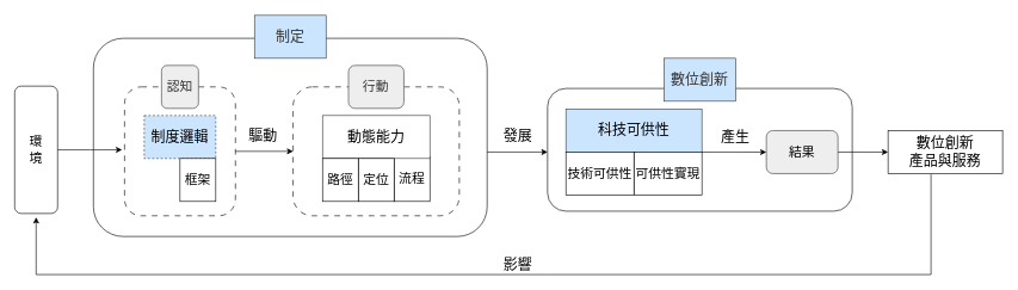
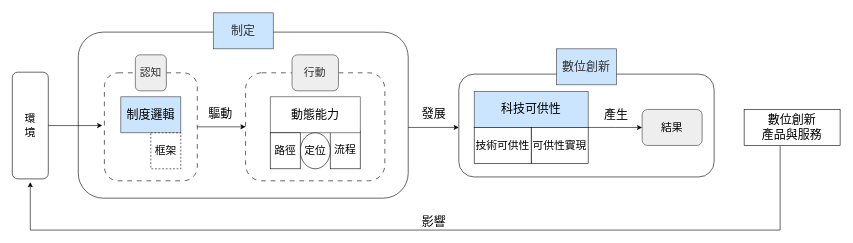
  <mxCell id="0" />
  <mxCell id="1" parent="0" />
  <mxCell id="2" value="&lt;font face=&quot;標楷體&quot; style=&quot;font-size: 18px;&quot;&gt;環&lt;/font&gt;&lt;div&gt;&lt;font face=&quot;標楷體&quot; style=&quot;font-size: 18px;&quot;&gt;境&lt;/font&gt;&lt;/div&gt;" style="rounded=1;whiteSpace=wrap;html=1;" parent="1" vertex="1"><mxGeometry x="20" y="119.79" width="60" height="177.86" as="geometry" /></mxCell>
  <mxCell id="3" value="" style="rounded=1;whiteSpace=wrap;html=1;movable=1;resizable=1;rotatable=1;deletable=1;editable=1;locked=0;connectable=1;strokeWidth=1;fontFamily=標楷體;fontSize=18;fontStyle=0;strokeColor=default;gradientColor=none;" parent="1" vertex="1"><mxGeometry x="764.38" y="123" width="425.62" height="171.43" as="geometry" /></mxCell>
  <mxCell id="4" style="edgeStyle=orthogonalEdgeStyle;rounded=0;orthogonalLoop=1;jettySize=auto;html=1;exitX=0.996;exitY=0.574;exitDx=0;exitDy=0;exitPerimeter=0;" parent="1" source="5" target="3" edge="1"><mxGeometry relative="1" as="geometry"><Array as="points"><mxPoint x="780" y="212" /><mxPoint x="780" y="212" /></Array></mxGeometry></mxCell>
  <mxCell id="5" value="" style="rounded=1;whiteSpace=wrap;html=1;movable=1;resizable=1;rotatable=1;deletable=1;editable=1;locked=0;connectable=1;strokeWidth=1;fontFamily=標楷體;fontSize=18;fontStyle=0" parent="1" vertex="1"><mxGeometry x="130" y="53" width="550" height="276.79" as="geometry" /></mxCell>
  <mxCell id="6" value="&lt;font style=&quot;font-size: 20px;&quot; color=&quot;#333333&quot;&gt;&lt;span&gt;制定&lt;/span&gt;&lt;/font&gt;" style="rounded=0;whiteSpace=wrap;html=1;strokeColor=#36393d;fillColor=#cce5ff;fontFamily=標楷體;fontSize=18;fontStyle=0;align=center;verticalAlign=middle;" parent="1" vertex="1"><mxGeometry x="355" y="20.86" width="100" height="60" as="geometry" /></mxCell>
  <mxCell id="7" value="" style="group" parent="1" vertex="1" connectable="0"><mxGeometry x="174.62" y="90.86" width="155.38" height="210" as="geometry" /></mxCell>
  <mxCell id="8" value="" style="group" parent="7" vertex="1" connectable="0"><mxGeometry x="-1.105" width="154.864" height="210" as="geometry" /></mxCell>
  <mxCell id="9" value="" style="rounded=1;whiteSpace=wrap;html=1;movable=1;resizable=1;rotatable=1;deletable=1;editable=1;locked=0;connectable=1;strokeWidth=1;dashed=1;dashPattern=8 8;fontFamily=標楷體;fontSize=18;fontStyle=0" parent="8" vertex="1"><mxGeometry y="30" width="154.864" height="180" as="geometry" /></mxCell>
  <mxCell id="10" value="&lt;font color=&quot;#333333&quot;&gt;&lt;span&gt;認知&lt;/span&gt;&lt;/font&gt;" style="rounded=1;whiteSpace=wrap;html=1;strokeColor=#36393d;fillColor=#eeeeee;fontFamily=標楷體;fontSize=18;fontStyle=0" parent="8" vertex="1"><mxGeometry x="51.621" width="51.621" height="60" as="geometry" /></mxCell>
  <mxCell id="11" value="" style="group;fontStyle=0" parent="8" vertex="1" connectable="0"><mxGeometry x="27.432" y="70" width="100" height="120" as="geometry" /></mxCell>
  <mxCell id="12" value="" style="group" parent="11" vertex="1" connectable="0"><mxGeometry width="100" height="120" as="geometry" /></mxCell>
- <mxCell id="13" value="&lt;span&gt;&lt;font style=&quot;font-size: 20px;&quot;&gt;制度邏輯&lt;/font&gt;&lt;/span&gt;" style="rounded=0;whiteSpace=wrap;html=1;fontSize=18;fontFamily=標楷體;movable=1;resizable=1;rotatable=1;deletable=1;editable=1;locked=0;connectable=1;fillColor=#cce5ff;strokeColor=#36393d;fontStyle=0;align=center;verticalAlign=middle;dashed=1;" parent="12" vertex="1"><mxGeometry width="100" height="60" as="geometry" /></mxCell>
- <mxCell id="14" value="框架" style="rounded=0;whiteSpace=wrap;html=1;movable=1;resizable=1;rotatable=1;deletable=1;editable=1;locked=0;connectable=1;fontFamily=標楷體;fontSize=18;fontStyle=0" parent="12" vertex="1"><mxGeometry x="50" y="60" width="50" height="60" as="geometry" /></mxCell>
+ <mxCell id="13" value="&lt;span&gt;&lt;font style=&quot;font-size: 20px;&quot;&gt;制度邏輯&lt;/font&gt;&lt;/span&gt;" style="rounded=0;whiteSpace=wrap;html=1;fontSize=18;fontFamily=標楷體;movable=1;resizable=1;rotatable=1;deletable=1;editable=1;locked=0;connectable=1;fillColor=#cce5ff;strokeColor=#36393d;fontStyle=0;align=center;verticalAlign=middle;" parent="12" vertex="1"><mxGeometry width="100" height="60" as="geometry" /></mxCell>
+ <mxCell id="14" value="框架" style="rounded=0;whiteSpace=wrap;html=1;movable=1;resizable=1;rotatable=1;deletable=1;editable=1;locked=0;connectable=1;fontFamily=標楷體;fontSize=18;fontStyle=0;dashed=1;" parent="12" vertex="1"><mxGeometry x="50" y="60" width="50" height="60" as="geometry" /></mxCell>
  <mxCell id="15" style="edgeStyle=orthogonalEdgeStyle;rounded=0;orthogonalLoop=1;jettySize=auto;html=1;exitX=1;exitY=0.5;exitDx=0;exitDy=0;" parent="1" source="9" target="30" edge="1"><mxGeometry relative="1" as="geometry" /></mxCell>
  <mxCell id="16" value="&lt;font style=&quot;font-size: 20px;&quot; face=&quot;標楷體&quot;&gt;驅動&lt;/font&gt;" style="text;html=1;align=center;verticalAlign=middle;whiteSpace=wrap;rounded=0;fontFamily=Helvetica;fontSize=12;fontColor=default;" parent="1" vertex="1"><mxGeometry x="340.002" y="173.935" width="54.375" height="30" as="geometry" /></mxCell>
  <mxCell id="17" value="&lt;font style=&quot;font-size: 20px;&quot; face=&quot;標楷體&quot;&gt;發展&lt;/font&gt;" style="text;html=1;align=center;verticalAlign=middle;whiteSpace=wrap;rounded=0;" parent="1" vertex="1"><mxGeometry x="695.633" y="173.935" width="54.375" height="30" as="geometry" /></mxCell>
  <mxCell id="18" value="" style="group" parent="1" vertex="1" connectable="0"><mxGeometry x="790" y="151.93" width="220" height="120" as="geometry" /></mxCell>
  <mxCell id="19" value="" style="group" parent="18" vertex="1" connectable="0"><mxGeometry width="190" height="120" as="geometry" /></mxCell>
  <mxCell id="20" value="" style="group" parent="19" vertex="1" connectable="0"><mxGeometry width="190" height="120" as="geometry" /></mxCell>
  <mxCell id="21" value="&lt;span&gt;&lt;font style=&quot;font-size: 20px;&quot;&gt;科技可供性&lt;/font&gt;&lt;/span&gt;" style="rounded=0;whiteSpace=wrap;html=1;fontSize=18;fontFamily=標楷體;movable=1;resizable=1;rotatable=1;deletable=1;editable=1;locked=0;connectable=1;fillColor=#cce5ff;strokeColor=#36393d;fontStyle=0" parent="20" vertex="1"><mxGeometry width="190" height="60" as="geometry" /></mxCell>
  <mxCell id="22" value="&lt;font&gt;&lt;span&gt;&lt;span&gt;可供性實現&lt;/span&gt;&lt;/span&gt;&lt;/font&gt;" style="rounded=0;whiteSpace=wrap;html=1;movable=1;resizable=1;rotatable=1;deletable=1;editable=1;locked=0;connectable=1;fontFamily=標楷體;fontSize=18;fontStyle=0" parent="20" vertex="1"><mxGeometry x="94.997" y="59.997" width="95" height="60" as="geometry" /></mxCell>
  <mxCell id="23" value="&lt;font&gt;&lt;span&gt;技術可供性&lt;/span&gt;&lt;/font&gt;" style="rounded=0;whiteSpace=wrap;html=1;movable=1;resizable=1;rotatable=1;deletable=1;editable=1;locked=0;connectable=1;fontFamily=標楷體;fontSize=18;fontStyle=0" parent="20" vertex="1"><mxGeometry y="60" width="95" height="60" as="geometry" /></mxCell>
  <mxCell id="24" value="&lt;font style=&quot;font-size: 20px;&quot; color=&quot;#333333&quot;&gt;數位創新&lt;/font&gt;" style="rounded=0;whiteSpace=wrap;html=1;strokeColor=#36393d;fillColor=#cce5ff;fontFamily=標楷體;fontSize=18;fontStyle=0;align=center;verticalAlign=middle;" parent="1" vertex="1"><mxGeometry x="927.194" y="80.86" width="100" height="60" as="geometry" /></mxCell>
  <mxCell id="25" value="&lt;font style=&quot;font-size: 20px;&quot; face=&quot;標楷體&quot;&gt;產生&lt;/font&gt;" style="text;html=1;align=center;verticalAlign=middle;whiteSpace=wrap;rounded=0;fontFamily=Helvetica;fontSize=12;fontColor=default;" parent="1" vertex="1"><mxGeometry x="1000.463" y="176.395" width="54.375" height="30" as="geometry" /></mxCell>
  <mxCell id="26" value="結果" style="rounded=1;whiteSpace=wrap;html=1;fontSize=18;fontFamily=標楷體;movable=1;resizable=1;rotatable=1;deletable=1;editable=1;locked=0;connectable=1;fontStyle=0;fillColor=#eeeeee;strokeColor=#36393d;" parent="1" vertex="1"><mxGeometry x="1070" y="181.93" width="100" height="60" as="geometry" /></mxCell>
  <mxCell id="27" value="&lt;font style=&quot;font-size: 20px;&quot;&gt;數位創新&lt;/font&gt;&lt;div&gt;&lt;font style=&quot;font-size: 20px;&quot;&gt;產品與服務&lt;/font&gt;&lt;/div&gt;" style="rounded=0;whiteSpace=wrap;html=1;fontSize=18;fontFamily=標楷體;movable=1;resizable=1;rotatable=1;deletable=1;editable=1;locked=0;connectable=1;fontStyle=0" parent="1" vertex="1"><mxGeometry x="1240" y="181.93" width="160" height="60" as="geometry" /></mxCell>
  <mxCell id="28" value="&lt;font style=&quot;font-size: 20px;&quot; face=&quot;標楷體&quot;&gt;影響&lt;/font&gt;" style="text;html=1;align=center;verticalAlign=middle;whiteSpace=wrap;rounded=0;" parent="1" vertex="1"><mxGeometry x="695.633" y="353" width="54.375" height="30" as="geometry" /></mxCell>
  <mxCell id="29" value="" style="group" parent="1" vertex="1" connectable="0"><mxGeometry x="408.909" y="90.86" width="232.19" height="210" as="geometry" /></mxCell>
  <mxCell id="30" value="" style="rounded=1;whiteSpace=wrap;html=1;movable=1;resizable=1;rotatable=1;deletable=1;editable=1;locked=0;connectable=1;strokeWidth=1;dashed=1;dashPattern=8 8;fontFamily=標楷體;fontSize=18;fontStyle=0" parent="29" vertex="1"><mxGeometry y="30" width="232.19" height="180" as="geometry" /></mxCell>
  <mxCell id="31" value="&lt;font color=&quot;#333333&quot;&gt;&lt;span&gt;行動&lt;/span&gt;&lt;/font&gt;" style="rounded=1;whiteSpace=wrap;html=1;strokeColor=#36393d;fillColor=#eeeeee;fontFamily=標楷體;fontSize=18;fontStyle=0" parent="29" vertex="1"><mxGeometry x="77.397" width="77.397" height="60" as="geometry" /></mxCell>
  <mxCell id="32" value="" style="group" parent="29" vertex="1" connectable="0"><mxGeometry x="41.095" y="70" width="150" height="120" as="geometry" /></mxCell>
  <mxCell id="33" value="&lt;font&gt;&lt;span&gt;&lt;span&gt;流程&lt;/span&gt;&lt;/span&gt;&lt;/font&gt;" style="rounded=0;whiteSpace=wrap;html=1;movable=1;resizable=1;rotatable=1;deletable=1;editable=1;locked=0;connectable=1;fontFamily=標楷體;fontSize=18;fontStyle=0" parent="32" vertex="1"><mxGeometry x="99.996" y="57.14" width="50" height="62.86" as="geometry" /></mxCell>
  <mxCell id="34" value="&lt;span&gt;&lt;font style=&quot;font-size: 20px;&quot;&gt;動態能力&lt;/font&gt;&lt;/span&gt;" style="rounded=0;whiteSpace=wrap;html=1;fontSize=18;fontFamily=標楷體;movable=1;resizable=1;rotatable=1;deletable=1;editable=1;locked=0;connectable=1;fillColor=#ffffff;strokeColor=#36393d;fontStyle=0;" parent="32" vertex="1"><mxGeometry width="150" height="60" as="geometry" /></mxCell>
- <mxCell id="35" value="定位" style="rounded=0;whiteSpace=wrap;html=1;movable=1;resizable=1;rotatable=1;deletable=1;editable=1;locked=0;connectable=1;fontFamily=標楷體;fontSize=18;fontStyle=0" parent="32" vertex="1"><mxGeometry x="50.006" y="60" width="49.99" height="60" as="geometry" /></mxCell>
+ <mxCell id="35" value="定位" style="ellipse;whiteSpace=wrap;html=1;movable=1;resizable=1;rotatable=1;deletable=1;editable=1;locked=0;connectable=1;fontFamily=標楷體;fontSize=18;fontStyle=0;" parent="32" vertex="1"><mxGeometry x="50.006" y="60" width="49.99" height="60" as="geometry" /></mxCell>
  <mxCell id="36" value="路徑" style="rounded=0;whiteSpace=wrap;html=1;movable=1;resizable=1;rotatable=1;deletable=1;editable=1;locked=0;connectable=1;fontFamily=標楷體;fontSize=18;fontStyle=0" parent="32" vertex="1"><mxGeometry y="60" width="50" height="60" as="geometry" /></mxCell>
  <mxCell id="37" style="edgeStyle=orthogonalEdgeStyle;rounded=0;orthogonalLoop=1;jettySize=auto;html=1;exitX=1;exitY=0;exitDx=0;exitDy=0;" parent="1" source="22" edge="1"><mxGeometry relative="1" as="geometry"><mxPoint x="1070" y="212" as="targetPoint" /><Array as="points"><mxPoint x="1025" y="212" /></Array></mxGeometry></mxCell>
- <mxCell id="38" style="edgeStyle=orthogonalEdgeStyle;rounded=0;orthogonalLoop=1;jettySize=auto;html=1;entryX=0;entryY=0.5;entryDx=0;entryDy=0;" parent="1" source="26" target="27" edge="1"><mxGeometry relative="1" as="geometry" /></mxCell>
  <mxCell id="39" value="" style="endArrow=classic;html=1;rounded=0;" parent="1" edge="1"><mxGeometry width="50" height="50" relative="1" as="geometry"><mxPoint x="1300" y="243" as="sourcePoint" /><mxPoint x="50" y="303" as="targetPoint" /><Array as="points"><mxPoint x="1300" y="303" /><mxPoint x="1300" y="383" /><mxPoint x="760" y="383" /><mxPoint x="50" y="383" /></Array></mxGeometry></mxCell>
  <mxCell id="40" style="edgeStyle=orthogonalEdgeStyle;rounded=0;orthogonalLoop=1;jettySize=auto;html=1;" parent="1" source="2" edge="1"><mxGeometry relative="1" as="geometry"><mxPoint x="170" y="208.72" as="targetPoint" /></mxGeometry></mxCell>
